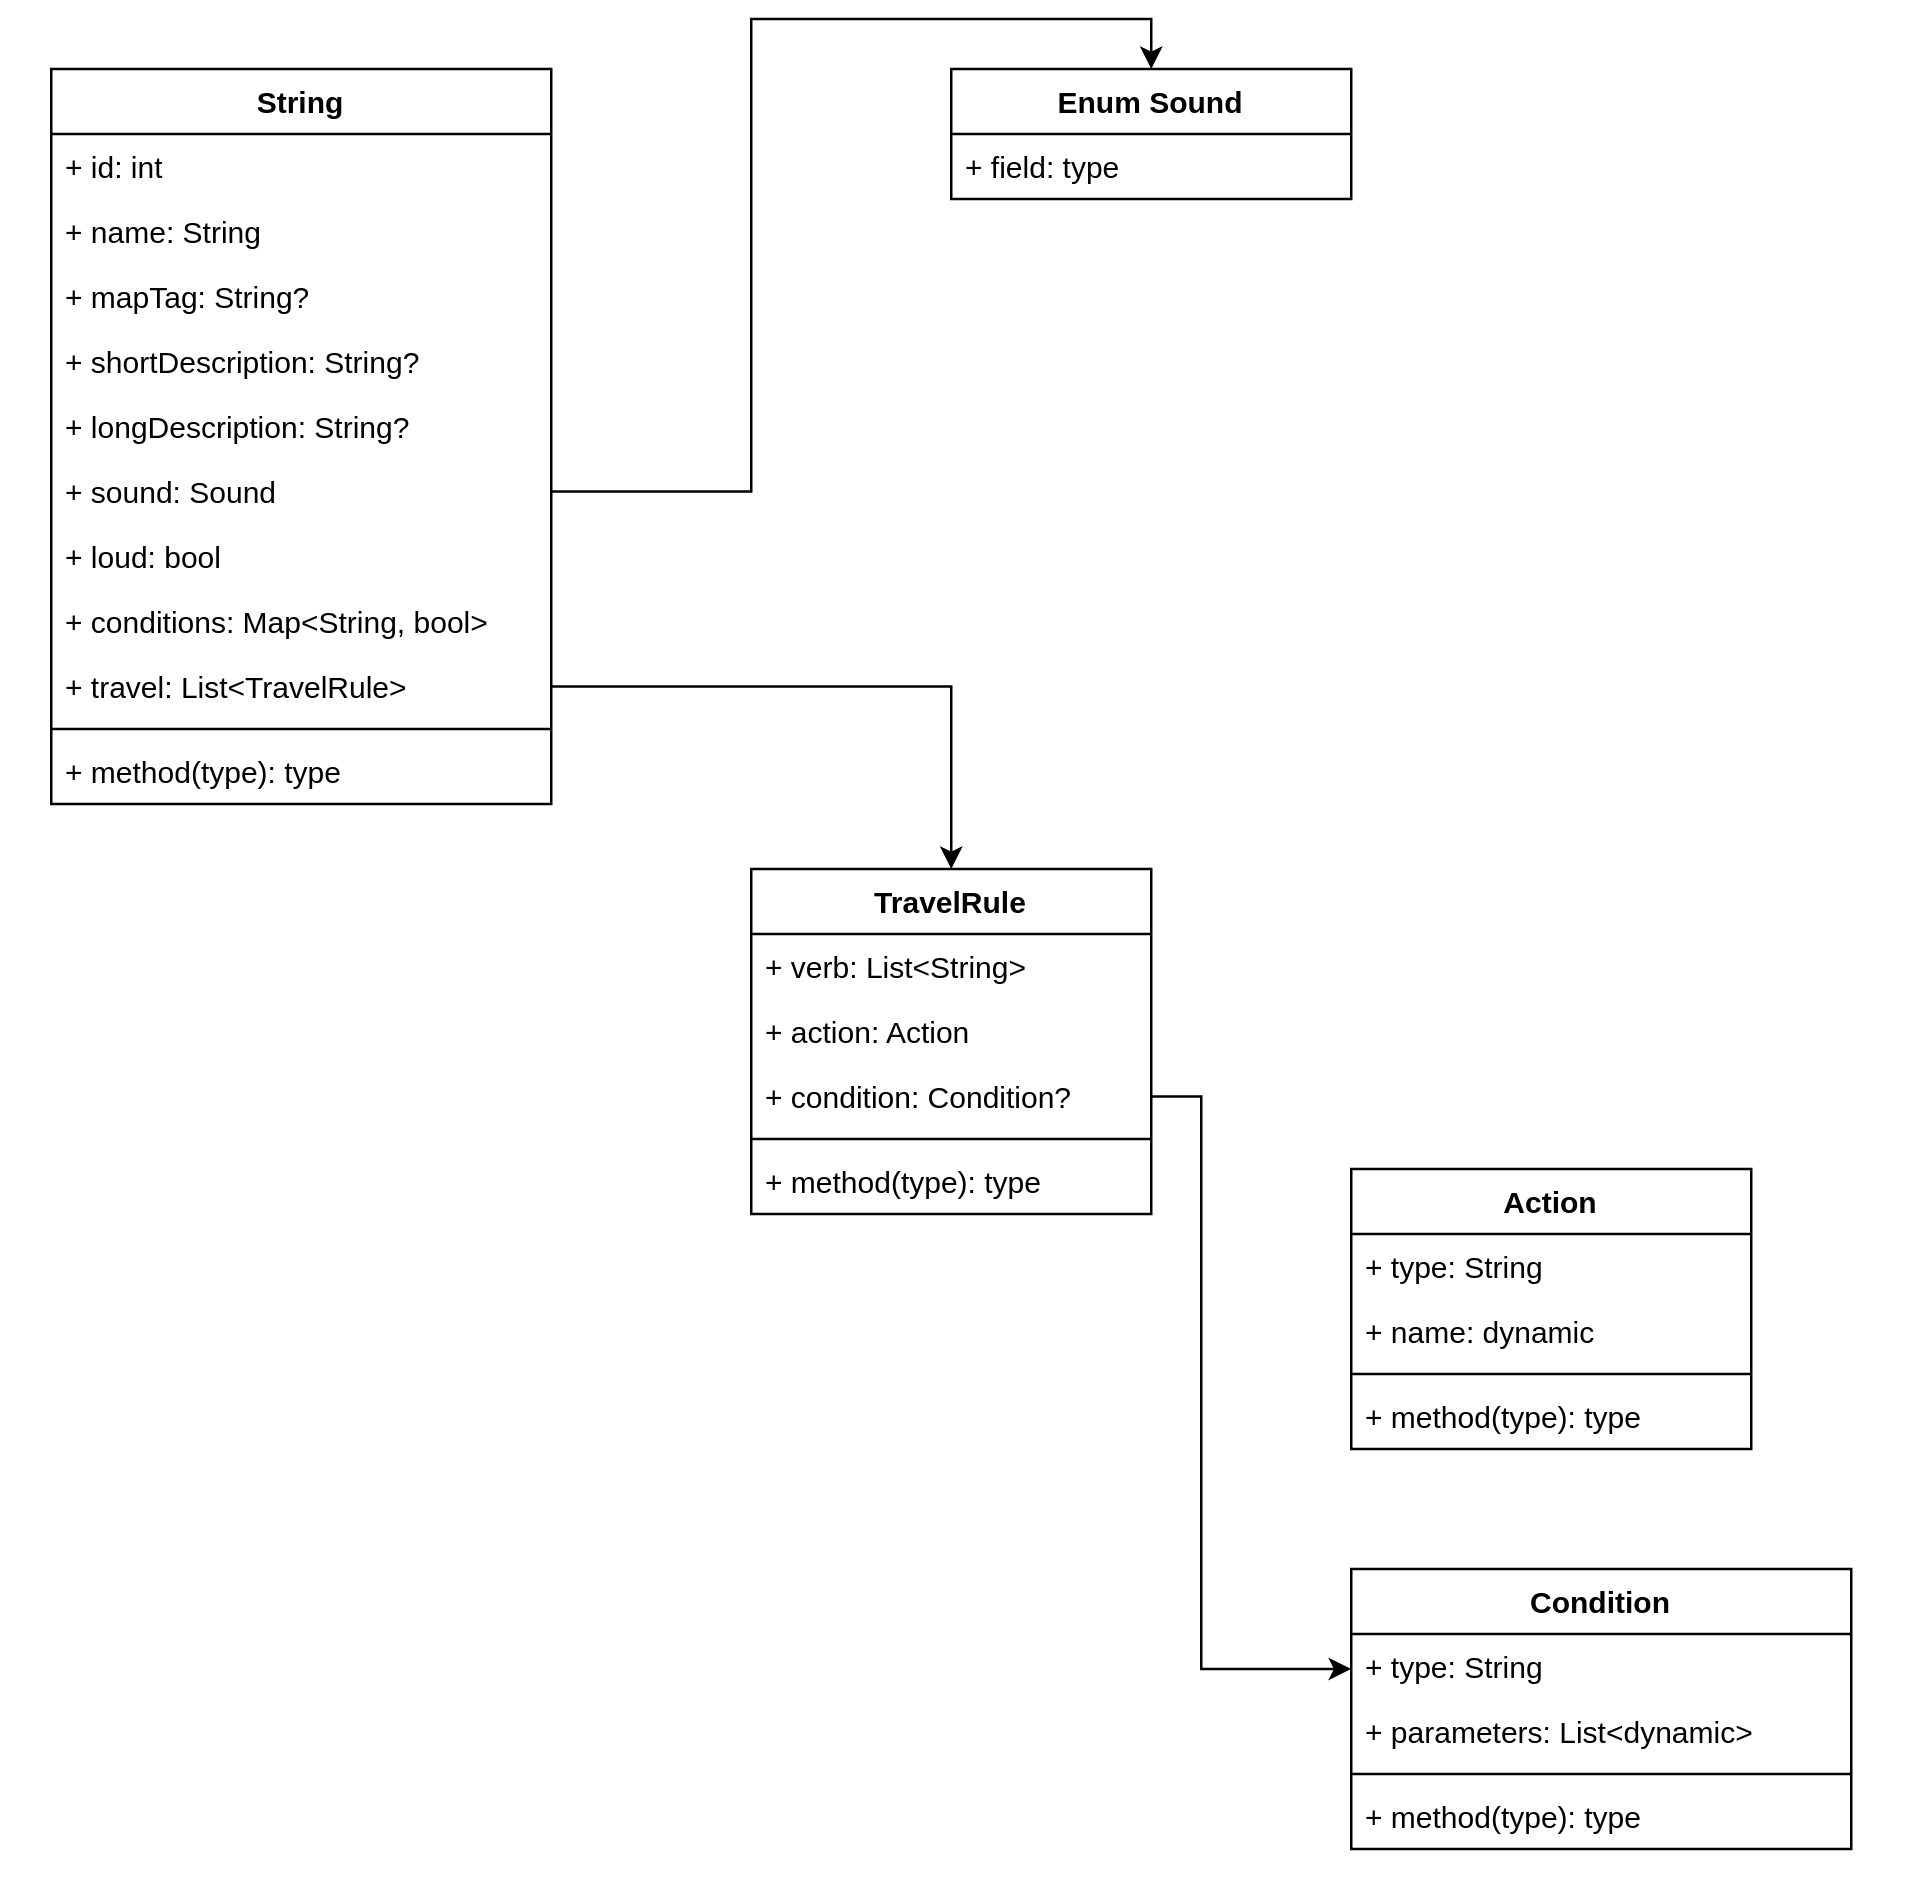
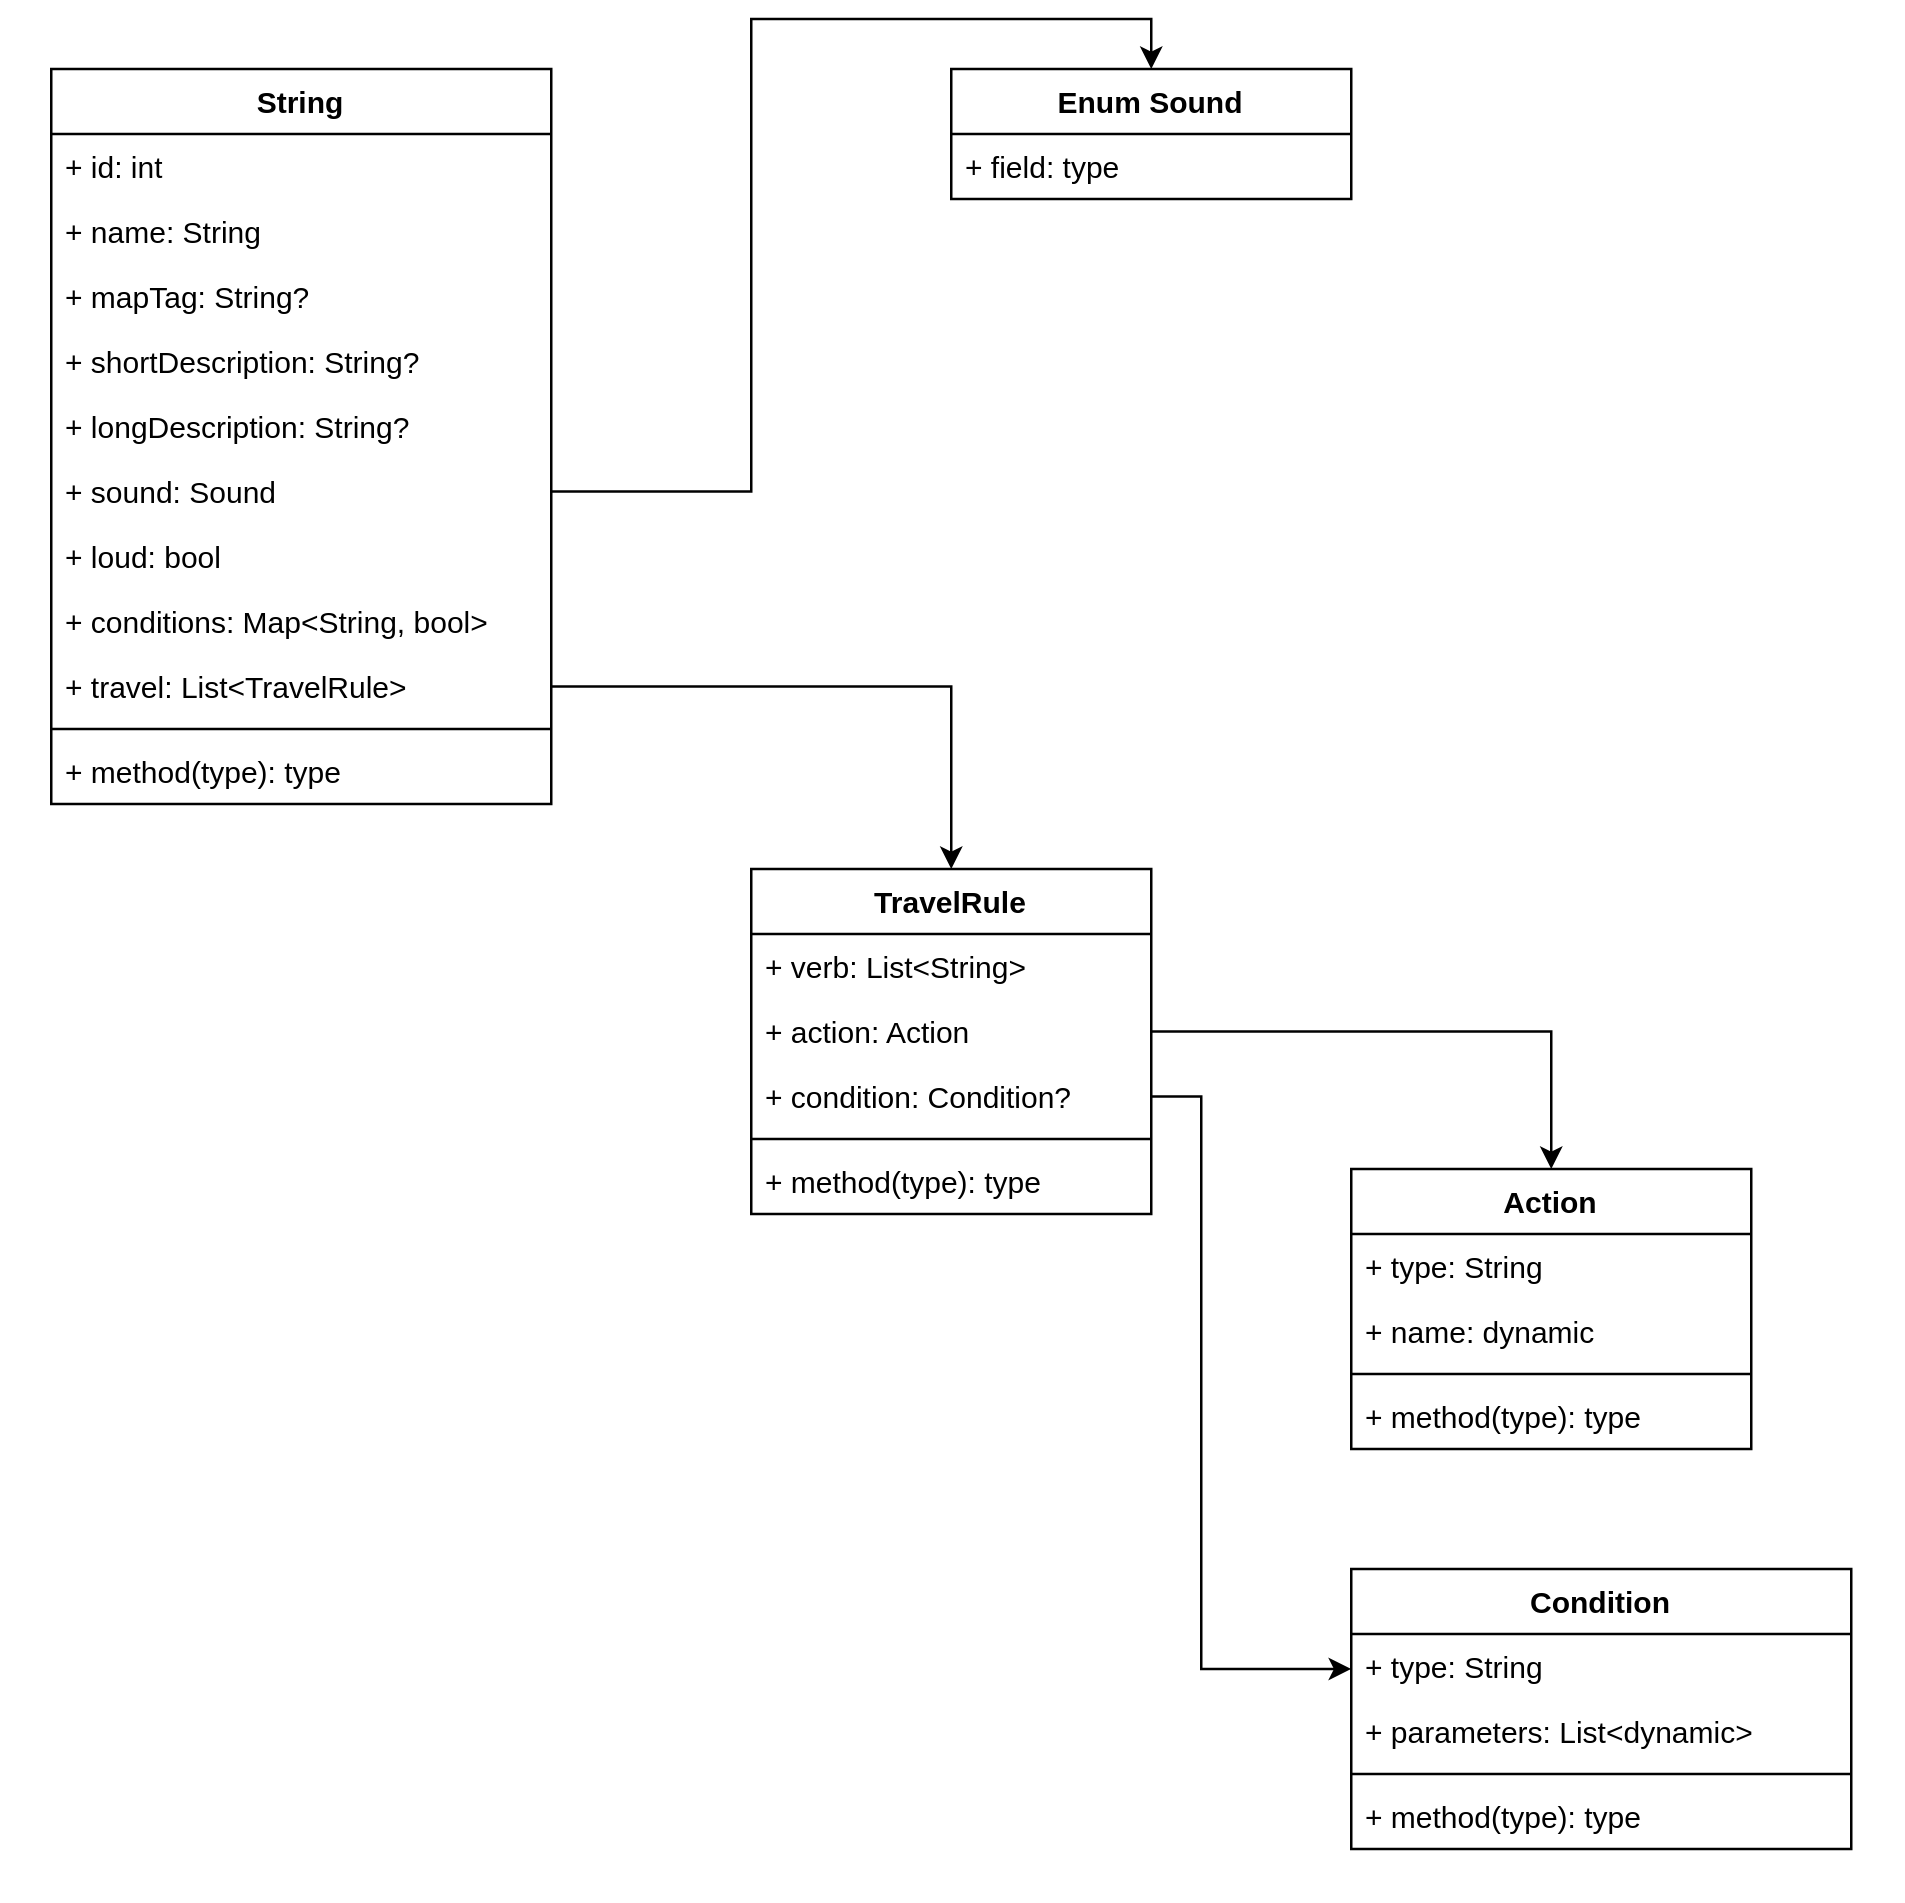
  <mxCell id="0" />
  <mxCell id="1" parent="0" />
  <mxCell id="2" value="String" style="swimlane;fontStyle=1;align=center;verticalAlign=top;childLayout=stackLayout;horizontal=1;startSize=26;horizontalStack=0;resizeParent=1;resizeParentMax=0;resizeLast=0;collapsible=1;marginBottom=0;whiteSpace=wrap;html=1;" vertex="1" parent="1"><mxGeometry x="20" y="20" width="200" height="294" as="geometry" /></mxCell>
  <mxCell id="3" value="+ id: int" style="text;strokeColor=none;fillColor=none;align=left;verticalAlign=top;spacingLeft=4;spacingRight=4;overflow=hidden;rotatable=0;points=[[0,0.5],[1,0.5]];portConstraint=eastwest;whiteSpace=wrap;html=1;" vertex="1" parent="2"><mxGeometry y="26" width="200" height="26" as="geometry" /></mxCell>
  <mxCell id="4" value="+ name: String" style="text;strokeColor=none;fillColor=none;align=left;verticalAlign=top;spacingLeft=4;spacingRight=4;overflow=hidden;rotatable=0;points=[[0,0.5],[1,0.5]];portConstraint=eastwest;whiteSpace=wrap;html=1;" vertex="1" parent="2"><mxGeometry y="52" width="200" height="26" as="geometry" /></mxCell>
  <mxCell id="5" value="+ mapTag: String?" style="text;strokeColor=none;fillColor=none;align=left;verticalAlign=top;spacingLeft=4;spacingRight=4;overflow=hidden;rotatable=0;points=[[0,0.5],[1,0.5]];portConstraint=eastwest;whiteSpace=wrap;html=1;" vertex="1" parent="2"><mxGeometry y="78" width="200" height="26" as="geometry" /></mxCell>
  <mxCell id="6" value="+ shortDescription: String?" style="text;strokeColor=none;fillColor=none;align=left;verticalAlign=top;spacingLeft=4;spacingRight=4;overflow=hidden;rotatable=0;points=[[0,0.5],[1,0.5]];portConstraint=eastwest;whiteSpace=wrap;html=1;" vertex="1" parent="2"><mxGeometry y="104" width="200" height="26" as="geometry" /></mxCell>
  <mxCell id="7" value="+ longDescription: String?" style="text;strokeColor=none;fillColor=none;align=left;verticalAlign=top;spacingLeft=4;spacingRight=4;overflow=hidden;rotatable=0;points=[[0,0.5],[1,0.5]];portConstraint=eastwest;whiteSpace=wrap;html=1;" vertex="1" parent="2"><mxGeometry y="130" width="200" height="26" as="geometry" /></mxCell>
  <mxCell id="8" value="+ sound: Sound" style="text;strokeColor=none;fillColor=none;align=left;verticalAlign=top;spacingLeft=4;spacingRight=4;overflow=hidden;rotatable=0;points=[[0,0.5],[1,0.5]];portConstraint=eastwest;whiteSpace=wrap;html=1;" vertex="1" parent="2"><mxGeometry y="156" width="200" height="26" as="geometry" /></mxCell>
  <mxCell id="9" value="+ loud: bool" style="text;strokeColor=none;fillColor=none;align=left;verticalAlign=top;spacingLeft=4;spacingRight=4;overflow=hidden;rotatable=0;points=[[0,0.5],[1,0.5]];portConstraint=eastwest;whiteSpace=wrap;html=1;" vertex="1" parent="2"><mxGeometry y="182" width="200" height="26" as="geometry" /></mxCell>
  <mxCell id="10" value="+ conditions: Map&amp;lt;String, bool&amp;gt;" style="text;strokeColor=none;fillColor=none;align=left;verticalAlign=top;spacingLeft=4;spacingRight=4;overflow=hidden;rotatable=0;points=[[0,0.5],[1,0.5]];portConstraint=eastwest;whiteSpace=wrap;html=1;" vertex="1" parent="2"><mxGeometry y="208" width="200" height="26" as="geometry" /></mxCell>
  <mxCell id="11" value="+ travel: List&amp;lt;TravelRule&amp;gt;" style="text;strokeColor=none;fillColor=none;align=left;verticalAlign=top;spacingLeft=4;spacingRight=4;overflow=hidden;rotatable=0;points=[[0,0.5],[1,0.5]];portConstraint=eastwest;whiteSpace=wrap;html=1;" vertex="1" parent="2"><mxGeometry y="234" width="200" height="26" as="geometry" /></mxCell>
  <mxCell id="12" value="" style="line;strokeWidth=1;fillColor=none;align=left;verticalAlign=middle;spacingTop=-1;spacingLeft=3;spacingRight=3;rotatable=0;labelPosition=right;points=[];portConstraint=eastwest;strokeColor=inherit;" vertex="1" parent="2"><mxGeometry y="260" width="200" height="8" as="geometry" /></mxCell>
  <mxCell id="13" value="+ method(type): type" style="text;strokeColor=none;fillColor=none;align=left;verticalAlign=top;spacingLeft=4;spacingRight=4;overflow=hidden;rotatable=0;points=[[0,0.5],[1,0.5]];portConstraint=eastwest;whiteSpace=wrap;html=1;" vertex="1" parent="2"><mxGeometry y="268" width="200" height="26" as="geometry" /></mxCell>
  <mxCell id="14" value="Enum Sound" style="swimlane;fontStyle=1;align=center;verticalAlign=top;childLayout=stackLayout;horizontal=1;startSize=26;horizontalStack=0;resizeParent=1;resizeParentMax=0;resizeLast=0;collapsible=1;marginBottom=0;whiteSpace=wrap;html=1;" vertex="1" parent="1"><mxGeometry x="380" y="20" width="160" height="52" as="geometry" /></mxCell>
  <mxCell id="15" value="+ field: type" style="text;strokeColor=none;fillColor=none;align=left;verticalAlign=top;spacingLeft=4;spacingRight=4;overflow=hidden;rotatable=0;points=[[0,0.5],[1,0.5]];portConstraint=eastwest;whiteSpace=wrap;html=1;" vertex="1" parent="14"><mxGeometry y="26" width="160" height="26" as="geometry" /></mxCell>
  <mxCell id="16" value="TravelRule" style="swimlane;fontStyle=1;align=center;verticalAlign=top;childLayout=stackLayout;horizontal=1;startSize=26;horizontalStack=0;resizeParent=1;resizeParentMax=0;resizeLast=0;collapsible=1;marginBottom=0;whiteSpace=wrap;html=1;" vertex="1" parent="1"><mxGeometry x="300" y="340" width="160" height="138" as="geometry" /></mxCell>
  <mxCell id="17" value="+ verb: List&amp;lt;String&amp;gt;" style="text;strokeColor=none;fillColor=none;align=left;verticalAlign=top;spacingLeft=4;spacingRight=4;overflow=hidden;rotatable=0;points=[[0,0.5],[1,0.5]];portConstraint=eastwest;whiteSpace=wrap;html=1;" vertex="1" parent="16"><mxGeometry y="26" width="160" height="26" as="geometry" /></mxCell>
  <mxCell id="18" value="+ action: Action" style="text;strokeColor=none;fillColor=none;align=left;verticalAlign=top;spacingLeft=4;spacingRight=4;overflow=hidden;rotatable=0;points=[[0,0.5],[1,0.5]];portConstraint=eastwest;whiteSpace=wrap;html=1;" vertex="1" parent="16"><mxGeometry y="52" width="160" height="26" as="geometry" /></mxCell>
  <mxCell id="19" value="+ condition: Condition?" style="text;strokeColor=none;fillColor=none;align=left;verticalAlign=top;spacingLeft=4;spacingRight=4;overflow=hidden;rotatable=0;points=[[0,0.5],[1,0.5]];portConstraint=eastwest;whiteSpace=wrap;html=1;" vertex="1" parent="16"><mxGeometry y="78" width="160" height="26" as="geometry" /></mxCell>
  <mxCell id="20" value="" style="line;strokeWidth=1;fillColor=none;align=left;verticalAlign=middle;spacingTop=-1;spacingLeft=3;spacingRight=3;rotatable=0;labelPosition=right;points=[];portConstraint=eastwest;strokeColor=inherit;" vertex="1" parent="16"><mxGeometry y="104" width="160" height="8" as="geometry" /></mxCell>
  <mxCell id="21" value="+ method(type): type" style="text;strokeColor=none;fillColor=none;align=left;verticalAlign=top;spacingLeft=4;spacingRight=4;overflow=hidden;rotatable=0;points=[[0,0.5],[1,0.5]];portConstraint=eastwest;whiteSpace=wrap;html=1;" vertex="1" parent="16"><mxGeometry y="112" width="160" height="26" as="geometry" /></mxCell>
  <mxCell id="22" style="edgeStyle=orthogonalEdgeStyle;rounded=0;orthogonalLoop=1;jettySize=auto;html=1;entryX=0.5;entryY=0;entryDx=0;entryDy=0;" edge="1" parent="1" source="11" target="16"><mxGeometry relative="1" as="geometry" /></mxCell>
  <mxCell id="23" style="edgeStyle=orthogonalEdgeStyle;rounded=0;orthogonalLoop=1;jettySize=auto;html=1;entryX=0.5;entryY=0;entryDx=0;entryDy=0;" edge="1" parent="1" source="8" target="14"><mxGeometry relative="1" as="geometry" /></mxCell>
  <mxCell id="24" value="Action" style="swimlane;fontStyle=1;align=center;verticalAlign=top;childLayout=stackLayout;horizontal=1;startSize=26;horizontalStack=0;resizeParent=1;resizeParentMax=0;resizeLast=0;collapsible=1;marginBottom=0;whiteSpace=wrap;html=1;" vertex="1" parent="1"><mxGeometry x="540" y="460" width="160" height="112" as="geometry" /></mxCell>
  <mxCell id="25" value="+ type: String" style="text;strokeColor=none;fillColor=none;align=left;verticalAlign=top;spacingLeft=4;spacingRight=4;overflow=hidden;rotatable=0;points=[[0,0.5],[1,0.5]];portConstraint=eastwest;whiteSpace=wrap;html=1;" vertex="1" parent="24"><mxGeometry y="26" width="160" height="26" as="geometry" /></mxCell>
  <mxCell id="26" value="+ name: dynamic" style="text;strokeColor=none;fillColor=none;align=left;verticalAlign=top;spacingLeft=4;spacingRight=4;overflow=hidden;rotatable=0;points=[[0,0.5],[1,0.5]];portConstraint=eastwest;whiteSpace=wrap;html=1;" vertex="1" parent="24"><mxGeometry y="52" width="160" height="26" as="geometry" /></mxCell>
  <mxCell id="27" value="" style="line;strokeWidth=1;fillColor=none;align=left;verticalAlign=middle;spacingTop=-1;spacingLeft=3;spacingRight=3;rotatable=0;labelPosition=right;points=[];portConstraint=eastwest;strokeColor=inherit;" vertex="1" parent="24"><mxGeometry y="78" width="160" height="8" as="geometry" /></mxCell>
  <mxCell id="28" value="+ method(type): type" style="text;strokeColor=none;fillColor=none;align=left;verticalAlign=top;spacingLeft=4;spacingRight=4;overflow=hidden;rotatable=0;points=[[0,0.5],[1,0.5]];portConstraint=eastwest;whiteSpace=wrap;html=1;" vertex="1" parent="24"><mxGeometry y="86" width="160" height="26" as="geometry" /></mxCell>
+ <mxCell id="29" style="edgeStyle=orthogonalEdgeStyle;rounded=0;orthogonalLoop=1;jettySize=auto;html=1;" edge="1" parent="1" source="18" target="24"><mxGeometry relative="1" as="geometry" /></mxCell>
  <mxCell id="30" value="Condition" style="swimlane;fontStyle=1;align=center;verticalAlign=top;childLayout=stackLayout;horizontal=1;startSize=26;horizontalStack=0;resizeParent=1;resizeParentMax=0;resizeLast=0;collapsible=1;marginBottom=0;whiteSpace=wrap;html=1;" vertex="1" parent="1"><mxGeometry x="540" y="620" width="200" height="112" as="geometry" /></mxCell>
  <mxCell id="31" value="+ type: String" style="text;strokeColor=none;fillColor=none;align=left;verticalAlign=top;spacingLeft=4;spacingRight=4;overflow=hidden;rotatable=0;points=[[0,0.5],[1,0.5]];portConstraint=eastwest;whiteSpace=wrap;html=1;" vertex="1" parent="30"><mxGeometry y="26" width="200" height="26" as="geometry" /></mxCell>
  <mxCell id="32" value="+ parameters: List&amp;lt;dynamic&amp;gt;" style="text;strokeColor=none;fillColor=none;align=left;verticalAlign=top;spacingLeft=4;spacingRight=4;overflow=hidden;rotatable=0;points=[[0,0.5],[1,0.5]];portConstraint=eastwest;whiteSpace=wrap;html=1;" vertex="1" parent="30"><mxGeometry y="52" width="200" height="26" as="geometry" /></mxCell>
  <mxCell id="33" value="" style="line;strokeWidth=1;fillColor=none;align=left;verticalAlign=middle;spacingTop=-1;spacingLeft=3;spacingRight=3;rotatable=0;labelPosition=right;points=[];portConstraint=eastwest;strokeColor=inherit;" vertex="1" parent="30"><mxGeometry y="78" width="200" height="8" as="geometry" /></mxCell>
  <mxCell id="34" value="+ method(type): type" style="text;strokeColor=none;fillColor=none;align=left;verticalAlign=top;spacingLeft=4;spacingRight=4;overflow=hidden;rotatable=0;points=[[0,0.5],[1,0.5]];portConstraint=eastwest;whiteSpace=wrap;html=1;" vertex="1" parent="30"><mxGeometry y="86" width="200" height="26" as="geometry" /></mxCell>
  <mxCell id="35" style="edgeStyle=orthogonalEdgeStyle;rounded=0;orthogonalLoop=1;jettySize=auto;html=1;exitX=1;exitY=0.5;exitDx=0;exitDy=0;" edge="1" parent="1" source="19" target="30"><mxGeometry relative="1" as="geometry"><Array as="points"><mxPoint x="480" y="431" /><mxPoint x="480" y="660" /></Array></mxGeometry></mxCell>
